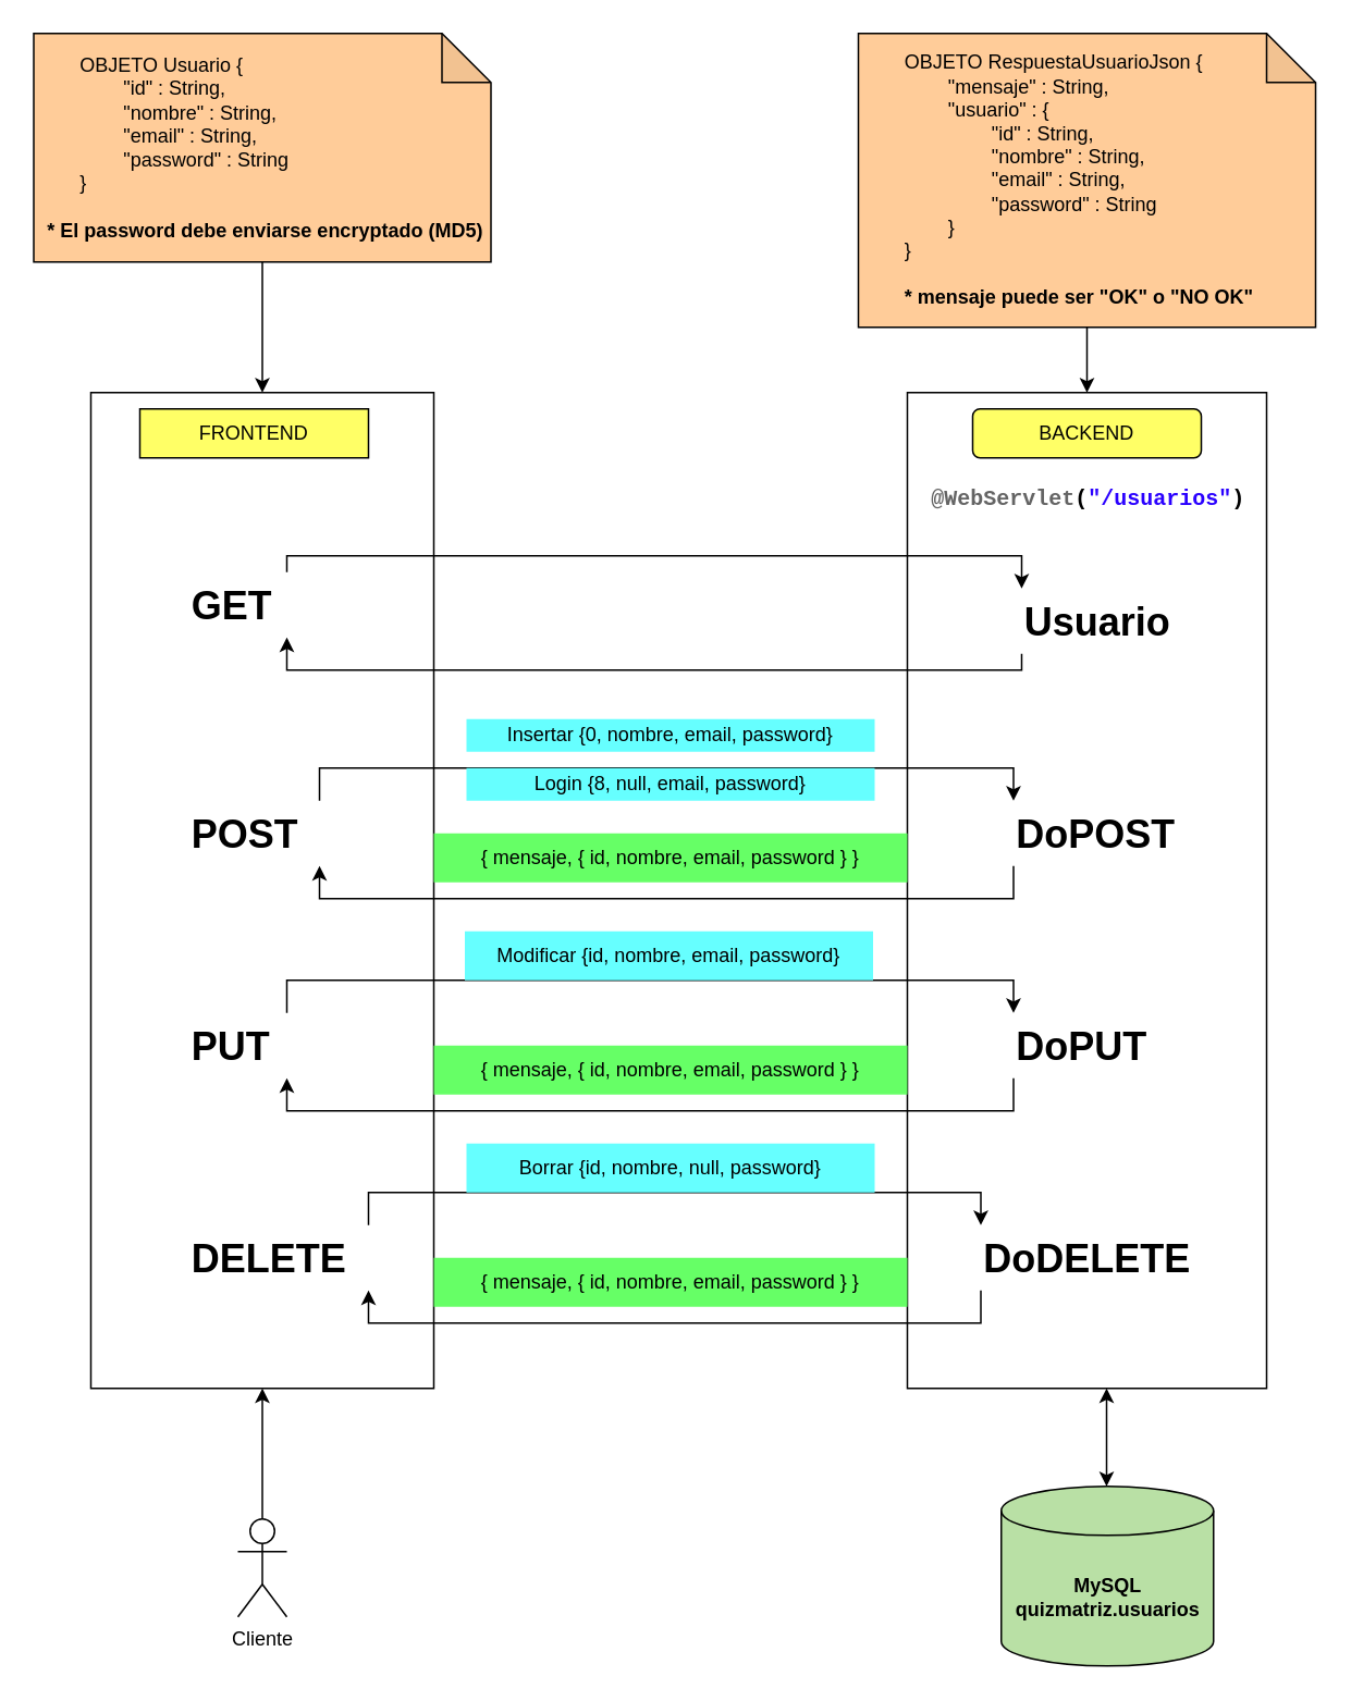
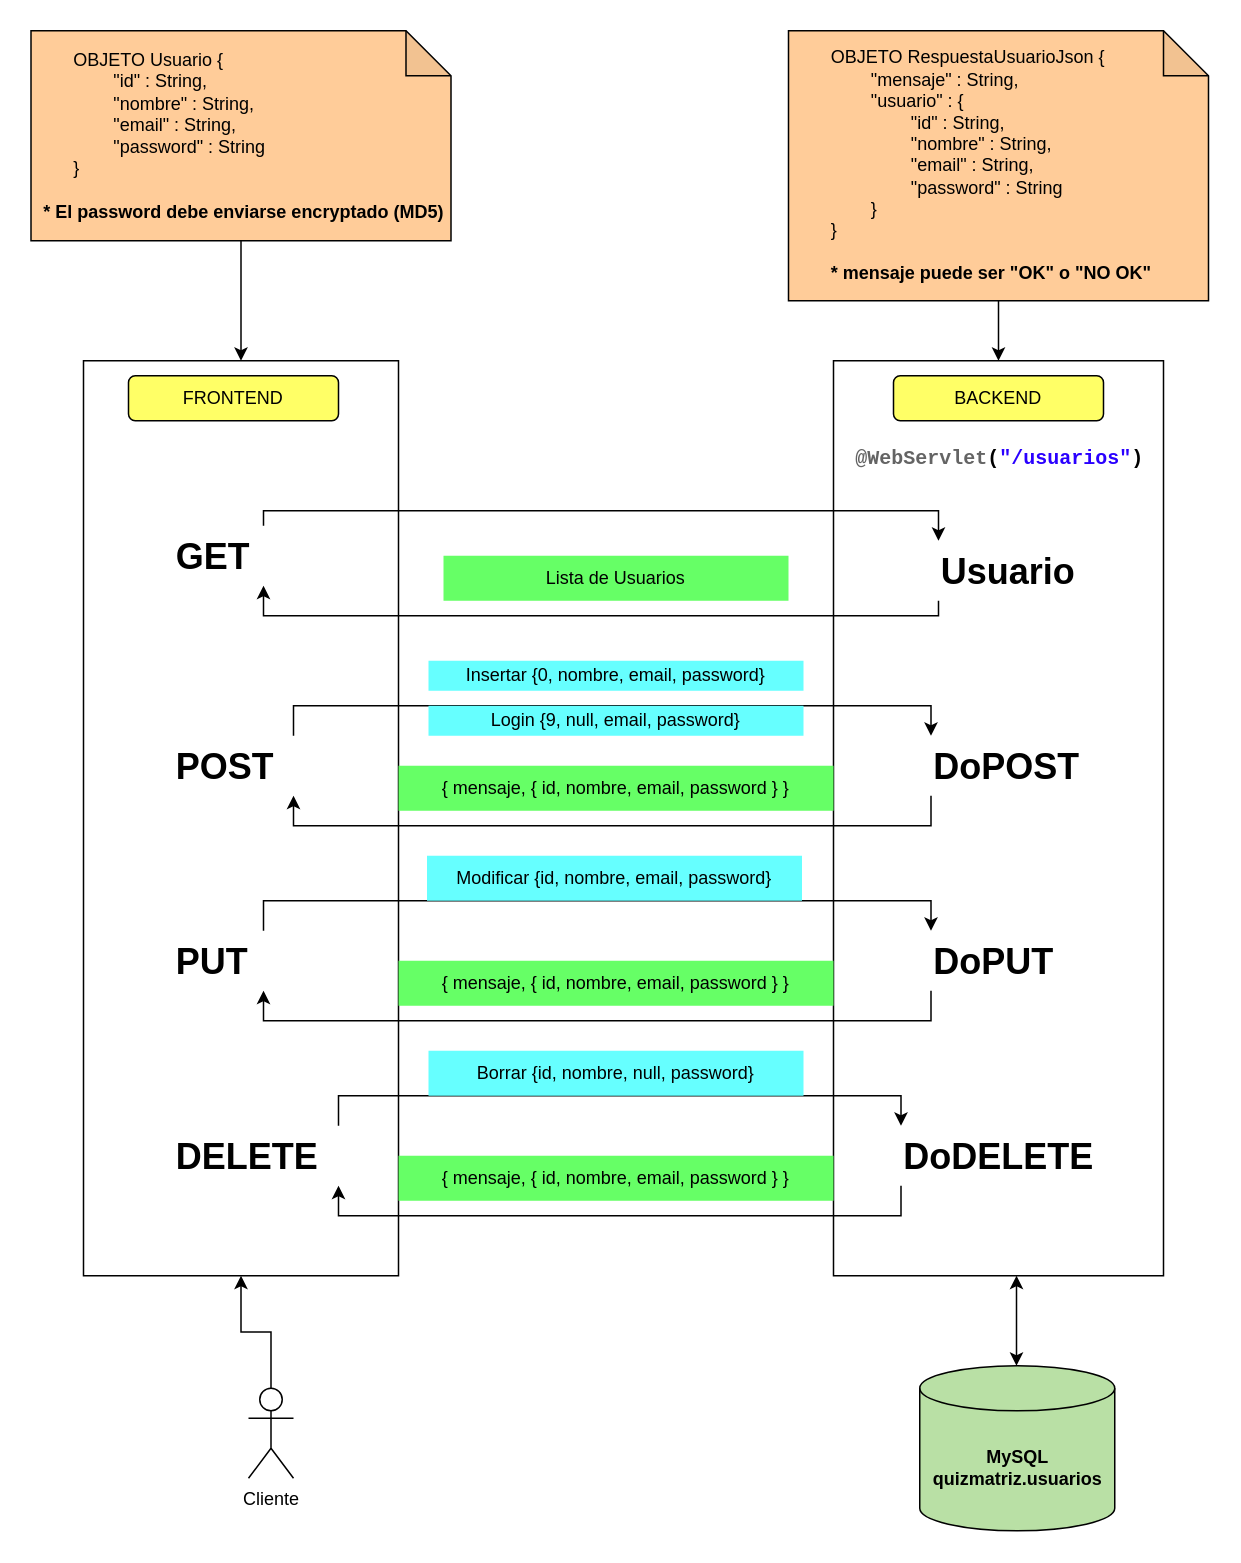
  <mxCell id="0" />
  <mxCell id="1" parent="0" />
  <mxCell id="2" value="" style="rounded=0;whiteSpace=wrap;html=1;" parent="1" vertex="1"><mxGeometry x="55" y="240" width="210" height="610" as="geometry" /></mxCell>
  <mxCell id="3" value="" style="rounded=0;whiteSpace=wrap;html=1;" parent="1" vertex="1"><mxGeometry x="555" y="240" width="220" height="610" as="geometry" /></mxCell>
  <mxCell id="4" style="edgeStyle=orthogonalEdgeStyle;rounded=0;orthogonalLoop=1;jettySize=auto;html=1;exitX=0.5;exitY=1;exitDx=0;exitDy=0;exitPerimeter=0;entryX=0.5;entryY=0;entryDx=0;entryDy=0;" parent="1" source="5" target="2" edge="1"><mxGeometry relative="1" as="geometry" /></mxCell>
  <mxCell id="5" value="&lt;div&gt;&lt;span style=&quot;background-color: initial;&quot;&gt;&lt;span style=&quot;white-space: pre;&quot;&gt;&#09;&lt;/span&gt;OBJETO Usuario {&lt;/span&gt;&lt;br&gt;&lt;/div&gt;&lt;div&gt;&lt;span style=&quot;white-space: pre;&quot;&gt;&#09;&lt;span style=&quot;white-space: pre;&quot;&gt;&#09;&lt;/span&gt;&lt;/span&gt;&quot;id&quot; : String,&lt;/div&gt;&lt;div&gt;&lt;span style=&quot;white-space: pre;&quot;&gt;&#09;&lt;/span&gt;&lt;span style=&quot;white-space: pre;&quot;&gt;&#09;&lt;/span&gt;&quot;nombre&quot; : String,&lt;/div&gt;&lt;div&gt;&lt;span style=&quot;white-space: pre;&quot;&gt;&#09;&lt;/span&gt;&lt;span style=&quot;white-space: pre;&quot;&gt;&#09;&lt;/span&gt;&quot;email&quot; : String,&lt;/div&gt;&lt;div&gt;&lt;span style=&quot;white-space: pre;&quot;&gt;&#09;&lt;/span&gt;&lt;span style=&quot;white-space: pre;&quot;&gt;&#09;&lt;/span&gt;&quot;password&quot; : String&lt;/div&gt;&lt;div&gt;&lt;span style=&quot;background-color: initial;&quot;&gt;&lt;span style=&quot;white-space: pre;&quot;&gt;&#09;&lt;/span&gt;}&lt;/span&gt;&lt;/div&gt;&lt;div&gt;&lt;span style=&quot;background-color: initial;&quot;&gt;&lt;br&gt;&lt;/span&gt;&lt;/div&gt;&lt;div&gt;&amp;nbsp; &lt;b&gt;* El password debe enviarse encryptado (MD5)&lt;/b&gt;&lt;br&gt;&lt;/div&gt;" style="shape=note;whiteSpace=wrap;html=1;backgroundOutline=1;darkOpacity=0.05;align=left;fillColor=#FFCC99;" parent="1" vertex="1"><mxGeometry x="20" y="20" width="280" height="140" as="geometry" /></mxCell>
  <mxCell id="6" style="edgeStyle=orthogonalEdgeStyle;rounded=0;orthogonalLoop=1;jettySize=auto;html=1;exitX=0.5;exitY=1;exitDx=0;exitDy=0;exitPerimeter=0;entryX=0.5;entryY=0;entryDx=0;entryDy=0;" parent="1" source="7" target="3" edge="1"><mxGeometry relative="1" as="geometry" /></mxCell>
  <mxCell id="7" value="&lt;span style=&quot;white-space: pre;&quot;&gt;&#09;&lt;/span&gt;OBJETO RespuestaUsuarioJson {&lt;div&gt;&lt;span style=&quot;white-space: pre;&quot;&gt;&#09;&lt;span style=&quot;white-space: pre;&quot;&gt;&#09;&lt;/span&gt;&lt;/span&gt;&quot;mensaje&quot; : String,&lt;br&gt;&lt;/div&gt;&lt;div&gt;&lt;span style=&quot;white-space: pre;&quot;&gt;&#09;&lt;span style=&quot;white-space: pre;&quot;&gt;&#09;&lt;/span&gt;&lt;/span&gt;&quot;usuario&quot; : {&lt;/div&gt;&lt;div&gt;&lt;span style=&quot;white-space: pre;&quot;&gt;&#09;&lt;/span&gt;&lt;span style=&quot;white-space: pre;&quot;&gt;&#09;&lt;span style=&quot;white-space: pre;&quot;&gt;&#09;&lt;/span&gt;&lt;/span&gt;&lt;span style=&quot;background-color: initial;&quot;&gt;&quot;id&quot; : String,&lt;/span&gt;&lt;br&gt;&lt;/div&gt;&lt;div&gt;&lt;span style=&quot;white-space: pre;&quot;&gt;&#09;&lt;/span&gt;&lt;span style=&quot;white-space: pre;&quot;&gt;&#09;&lt;span style=&quot;white-space: pre;&quot;&gt;&#09;&lt;/span&gt;&lt;/span&gt;&quot;nombre&quot; : String,&lt;/div&gt;&lt;div&gt;&lt;span style=&quot;white-space: pre;&quot;&gt;&#09;&lt;/span&gt;&lt;span style=&quot;white-space: pre;&quot;&gt;&#09;&lt;span style=&quot;white-space: pre;&quot;&gt;&#09;&lt;/span&gt;&lt;/span&gt;&quot;email&quot; : String,&lt;/div&gt;&lt;div&gt;&lt;span style=&quot;white-space: pre;&quot;&gt;&#09;&lt;/span&gt;&lt;span style=&quot;white-space: pre;&quot;&gt;&#09;&lt;span style=&quot;white-space: pre;&quot;&gt;&#09;&lt;/span&gt;&lt;/span&gt;&quot;password&quot; : String&lt;/div&gt;&lt;div&gt;&lt;span style=&quot;white-space: pre;&quot;&gt;&#09;&lt;span style=&quot;white-space: pre;&quot;&gt;&#09;&lt;/span&gt;&lt;/span&gt;}&lt;br&gt;&lt;/div&gt;&lt;div&gt;&lt;span style=&quot;white-space: pre;&quot;&gt;&#09;&lt;/span&gt;}&lt;/div&gt;&lt;div&gt;&lt;br&gt;&lt;/div&gt;&lt;div&gt;&lt;span style=&quot;white-space: pre;&quot;&gt;&#09;&lt;/span&gt;&lt;b&gt;* mensaje puede ser &quot;OK&quot; o &quot;NO OK&quot;&lt;/b&gt;&lt;/div&gt;" style="shape=note;whiteSpace=wrap;html=1;backgroundOutline=1;darkOpacity=0.05;align=left;fillColor=#FFCC99;" parent="1" vertex="1"><mxGeometry x="525" y="20" width="280" height="180" as="geometry" /></mxCell>
- <mxCell id="8" value="FRONTEND" style="whiteSpace=wrap;html=1;fillColor=#FFFF66;rounded=0;" parent="1" vertex="1"><mxGeometry x="85" y="250" width="140" height="30" as="geometry" /></mxCell>
+ <mxCell id="8" value="FRONTEND" style="rounded=1;whiteSpace=wrap;html=1;fillColor=#FFFF66;" parent="1" vertex="1"><mxGeometry x="85" y="250" width="140" height="30" as="geometry" /></mxCell>
  <mxCell id="9" value="BACKEND" style="rounded=1;whiteSpace=wrap;html=1;fillColor=#FFFF66;" parent="1" vertex="1"><mxGeometry x="595" y="250" width="140" height="30" as="geometry" /></mxCell>
  <mxCell id="10" style="edgeStyle=orthogonalEdgeStyle;rounded=0;orthogonalLoop=1;jettySize=auto;html=1;exitX=0.5;exitY=0;exitDx=0;exitDy=0;exitPerimeter=0;entryX=0.5;entryY=1;entryDx=0;entryDy=0;" parent="1" source="11" target="2" edge="1"><mxGeometry relative="1" as="geometry" /></mxCell>
- <mxCell id="11" value="Cliente" style="shape=umlActor;verticalLabelPosition=bottom;verticalAlign=top;html=1;outlineConnect=0;" parent="1" vertex="1"><mxGeometry x="145" y="930" width="30" height="60" as="geometry" /></mxCell>
+ <mxCell id="11" value="Cliente" style="shape=umlActor;verticalLabelPosition=bottom;verticalAlign=top;html=1;outlineConnect=0;" parent="1" vertex="1"><mxGeometry x="165" y="925" width="30" height="60" as="geometry" /></mxCell>
  <mxCell id="12" value="&lt;b&gt;MySQL&lt;/b&gt;&lt;div&gt;&lt;b&gt;quizmatriz.usuarios&lt;/b&gt;&lt;/div&gt;" style="shape=cylinder3;whiteSpace=wrap;html=1;boundedLbl=1;backgroundOutline=1;size=15;fillColor=#B9E0A5;" parent="1" vertex="1"><mxGeometry x="612.5" y="910" width="130" height="110" as="geometry" /></mxCell>
  <mxCell id="13" value="&lt;span style=&quot;background-color:#ffffff;padding:0px 0px 0px 2px;&quot;&gt;&lt;span style=&quot;font-family: &amp;quot;Courier New&amp;quot;; font-size: 10pt; white-space: pre;&quot;&gt;&lt;span style=&quot;color:#646464;&quot;&gt;@WebServlet&lt;/span&gt;(&lt;span style=&quot;color:#2a00ff;&quot;&gt;&quot;/usuarios&quot;&lt;/span&gt;)&lt;/span&gt;&lt;/span&gt;" style="text;html=1;align=center;verticalAlign=middle;whiteSpace=wrap;rounded=0;fontStyle=1" parent="1" vertex="1"><mxGeometry x="555" y="290" width="220" height="30" as="geometry" /></mxCell>
  <mxCell id="14" style="edgeStyle=orthogonalEdgeStyle;rounded=0;orthogonalLoop=1;jettySize=auto;html=1;exitX=1;exitY=0;exitDx=0;exitDy=0;entryX=0;entryY=0;entryDx=0;entryDy=0;" parent="1" source="15" target="23" edge="1"><mxGeometry relative="1" as="geometry"><Array as="points"><mxPoint x="175" y="340" /><mxPoint x="625" y="340" /></Array></mxGeometry></mxCell>
  <mxCell id="15" value="&lt;h1 style=&quot;margin-top: 0px;&quot;&gt;GET&lt;/h1&gt;" style="text;html=1;whiteSpace=wrap;overflow=hidden;rounded=0;" parent="1" vertex="1"><mxGeometry x="115" y="350" width="60" height="40" as="geometry" /></mxCell>
  <mxCell id="16" style="edgeStyle=orthogonalEdgeStyle;rounded=0;orthogonalLoop=1;jettySize=auto;html=1;exitX=1;exitY=0;exitDx=0;exitDy=0;entryX=0;entryY=0;entryDx=0;entryDy=0;" parent="1" source="17" target="25" edge="1"><mxGeometry relative="1" as="geometry" /></mxCell>
  <mxCell id="17" value="&lt;h1 style=&quot;margin-top: 0px;&quot;&gt;POST&lt;/h1&gt;" style="text;html=1;whiteSpace=wrap;overflow=hidden;rounded=0;" parent="1" vertex="1"><mxGeometry x="115" y="490" width="80" height="40" as="geometry" /></mxCell>
  <mxCell id="18" style="edgeStyle=orthogonalEdgeStyle;rounded=0;orthogonalLoop=1;jettySize=auto;html=1;exitX=1;exitY=0;exitDx=0;exitDy=0;entryX=0;entryY=0;entryDx=0;entryDy=0;" parent="1" source="19" target="27" edge="1"><mxGeometry relative="1" as="geometry" /></mxCell>
  <mxCell id="19" value="&lt;h1 style=&quot;margin-top: 0px;&quot;&gt;PUT&lt;/h1&gt;" style="text;html=1;whiteSpace=wrap;overflow=hidden;rounded=0;" parent="1" vertex="1"><mxGeometry x="115" y="620" width="60" height="40" as="geometry" /></mxCell>
  <mxCell id="20" style="edgeStyle=orthogonalEdgeStyle;rounded=0;orthogonalLoop=1;jettySize=auto;html=1;exitX=1;exitY=0;exitDx=0;exitDy=0;entryX=0;entryY=0;entryDx=0;entryDy=0;" parent="1" source="21" target="29" edge="1"><mxGeometry relative="1" as="geometry" /></mxCell>
  <mxCell id="21" value="&lt;h1 style=&quot;margin-top: 0px;&quot;&gt;DELETE&lt;/h1&gt;" style="text;html=1;whiteSpace=wrap;overflow=hidden;rounded=0;" parent="1" vertex="1"><mxGeometry x="115" y="750" width="110" height="40" as="geometry" /></mxCell>
  <mxCell id="22" style="edgeStyle=orthogonalEdgeStyle;rounded=0;orthogonalLoop=1;jettySize=auto;html=1;exitX=0;exitY=1;exitDx=0;exitDy=0;entryX=1;entryY=1;entryDx=0;entryDy=0;" parent="1" source="23" target="15" edge="1"><mxGeometry relative="1" as="geometry"><Array as="points"><mxPoint x="625" y="410" /><mxPoint x="175" y="410" /></Array></mxGeometry></mxCell>
  <mxCell id="23" value="&lt;h1 style=&quot;margin-top: 0px;&quot;&gt;Usuario&lt;/h1&gt;" style="text;html=1;whiteSpace=wrap;overflow=hidden;rounded=0;" parent="1" vertex="1"><mxGeometry x="625" y="360" width="95" height="40" as="geometry" /></mxCell>
  <mxCell id="24" style="edgeStyle=orthogonalEdgeStyle;rounded=0;orthogonalLoop=1;jettySize=auto;html=1;exitX=0;exitY=1;exitDx=0;exitDy=0;entryX=1;entryY=1;entryDx=0;entryDy=0;" parent="1" source="25" target="17" edge="1"><mxGeometry relative="1" as="geometry" /></mxCell>
  <mxCell id="25" value="&lt;h1 style=&quot;margin-top: 0px;&quot;&gt;DoPOST&lt;/h1&gt;" style="text;html=1;whiteSpace=wrap;overflow=hidden;rounded=0;" parent="1" vertex="1"><mxGeometry x="620" y="490" width="115" height="40" as="geometry" /></mxCell>
  <mxCell id="26" style="edgeStyle=orthogonalEdgeStyle;rounded=0;orthogonalLoop=1;jettySize=auto;html=1;exitX=0;exitY=1;exitDx=0;exitDy=0;entryX=1;entryY=1;entryDx=0;entryDy=0;" parent="1" source="27" target="19" edge="1"><mxGeometry relative="1" as="geometry" /></mxCell>
  <mxCell id="27" value="&lt;h1 style=&quot;margin-top: 0px;&quot;&gt;DoPUT&lt;/h1&gt;" style="text;html=1;whiteSpace=wrap;overflow=hidden;rounded=0;" parent="1" vertex="1"><mxGeometry x="620" y="620" width="105" height="40" as="geometry" /></mxCell>
  <mxCell id="28" style="edgeStyle=orthogonalEdgeStyle;rounded=0;orthogonalLoop=1;jettySize=auto;html=1;exitX=0;exitY=1;exitDx=0;exitDy=0;entryX=1;entryY=1;entryDx=0;entryDy=0;" parent="1" source="29" target="21" edge="1"><mxGeometry relative="1" as="geometry" /></mxCell>
  <mxCell id="29" value="&lt;h1 style=&quot;margin-top: 0px;&quot;&gt;DoDELETE&lt;/h1&gt;" style="text;html=1;whiteSpace=wrap;overflow=hidden;rounded=0;" parent="1" vertex="1"><mxGeometry x="600" y="750" width="135" height="40" as="geometry" /></mxCell>
+ <mxCell id="30" value="Lista de Usuarios" style="text;html=1;align=center;verticalAlign=middle;whiteSpace=wrap;rounded=0;fillColor=#66FF66;" parent="1" vertex="1"><mxGeometry x="295" y="370" width="230" height="30" as="geometry" /></mxCell>
  <mxCell id="31" value="Insertar {0, nombre, email, password}" style="text;html=1;align=center;verticalAlign=middle;whiteSpace=wrap;rounded=0;fillColor=#66FFFF;" parent="1" vertex="1"><mxGeometry x="285" y="440" width="250" height="20" as="geometry" /></mxCell>
- <mxCell id="32" value="Login {8, null, email, password}" style="text;html=1;align=center;verticalAlign=middle;whiteSpace=wrap;rounded=0;fillColor=#66FFFF;" parent="1" vertex="1"><mxGeometry x="285" y="470" width="250" height="20" as="geometry" /></mxCell>
+ <mxCell id="32" value="Login {9, null, email, password}" style="text;html=1;align=center;verticalAlign=middle;whiteSpace=wrap;rounded=0;fillColor=#66FFFF;" parent="1" vertex="1"><mxGeometry x="285" y="470" width="250" height="20" as="geometry" /></mxCell>
  <mxCell id="33" value="Modificar {id, nombre, email, password}" style="text;html=1;align=center;verticalAlign=middle;whiteSpace=wrap;rounded=0;fillColor=#66FFFF;" parent="1" vertex="1"><mxGeometry x="284" y="570" width="250" height="30" as="geometry" /></mxCell>
  <mxCell id="34" value="{ mensaje, { id, nombre, email, password } }" style="text;html=1;align=center;verticalAlign=middle;whiteSpace=wrap;rounded=0;fillColor=#66FF66;" parent="1" vertex="1"><mxGeometry x="265" y="640" width="290" height="30" as="geometry" /></mxCell>
  <mxCell id="35" value="Borrar {id, nombre, null, password}" style="text;html=1;align=center;verticalAlign=middle;whiteSpace=wrap;rounded=0;fillColor=#66FFFF;" parent="1" vertex="1"><mxGeometry x="285" y="700" width="250" height="30" as="geometry" /></mxCell>
  <mxCell id="36" value="{ mensaje, { id, nombre, email, password } }" style="text;html=1;align=center;verticalAlign=middle;whiteSpace=wrap;rounded=0;fillColor=#66FF66;" parent="1" vertex="1"><mxGeometry x="265" y="770" width="290" height="30" as="geometry" /></mxCell>
  <mxCell id="37" value="" style="endArrow=classic;startArrow=classic;html=1;rounded=0;" parent="1" edge="1"><mxGeometry width="50" height="50" relative="1" as="geometry"><mxPoint x="677" y="910" as="sourcePoint" /><mxPoint x="677" y="850" as="targetPoint" /><Array as="points"><mxPoint x="677" y="880" /></Array></mxGeometry></mxCell>
  <mxCell id="38" value="{ mensaje, { id, nombre, email, password } }" style="text;html=1;align=center;verticalAlign=middle;whiteSpace=wrap;rounded=0;fillColor=#66FF66;" parent="1" vertex="1"><mxGeometry x="265" y="510" width="290" height="30" as="geometry" /></mxCell>
